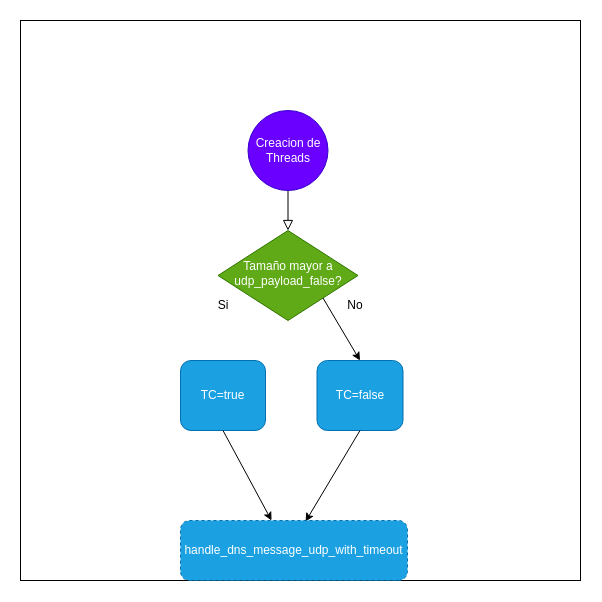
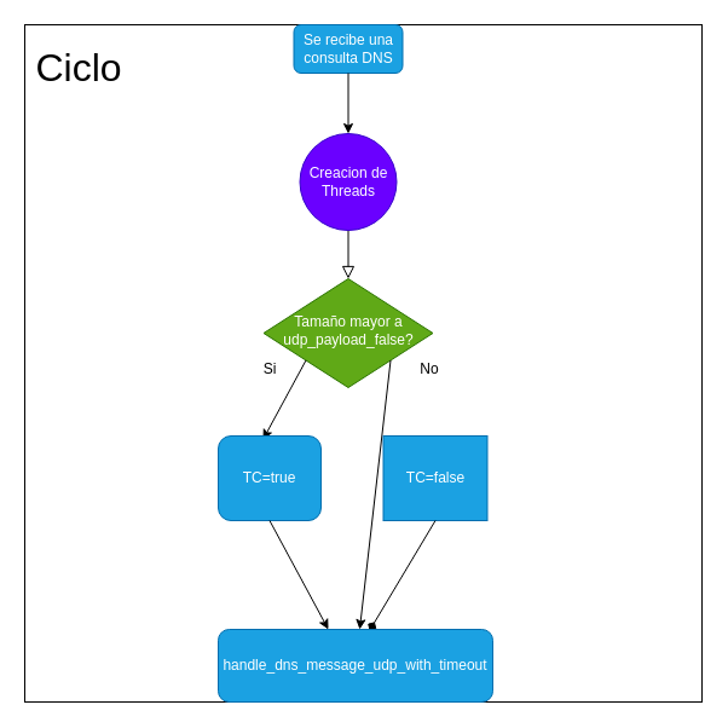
  <mxCell id="0" />
  <mxCell id="1" parent="0" />
  <mxCell id="2" value="" style="whiteSpace=wrap;html=1;aspect=fixed;fillColor=none;" vertex="1" parent="1"><mxGeometry x="20" y="20" width="560" height="560" as="geometry" /></mxCell>
  <mxCell id="3" value="" style="rounded=0;html=1;jettySize=auto;orthogonalLoop=1;fontSize=11;endArrow=block;endFill=0;endSize=8;strokeWidth=1;shadow=0;labelBackgroundColor=none;edgeStyle=orthogonalEdgeStyle;" parent="1" source="16" target="5" edge="1"><mxGeometry relative="1" as="geometry" /></mxCell>
+ <mxCell id="4" value="Se recibe una consulta DNS" style="rounded=1;whiteSpace=wrap;html=1;fontSize=12;glass=0;strokeWidth=1;shadow=0;fillColor=#1ba1e2;fontColor=#ffffff;strokeColor=#006EAF;" parent="1" vertex="1"><mxGeometry x="242.5" y="20" width="90" height="40" as="geometry" /></mxCell>
  <mxCell id="5" value="&lt;font&gt;Tamaño mayor a udp_payload_false?&lt;/font&gt;" style="rhombus;whiteSpace=wrap;html=1;shadow=0;fontFamily=Helvetica;fontSize=12;align=center;strokeWidth=1;spacing=6;spacingTop=-4;fillColor=#60a917;fontColor=#ffffff;strokeColor=#2D7600;" parent="1" vertex="1"><mxGeometry x="217.5" y="230" width="140" height="90" as="geometry" /></mxCell>
+ <mxCell id="6" value="" style="endArrow=classic;html=1;rounded=0;exitX=0;exitY=1;exitDx=0;exitDy=0;entryX=0.435;entryY=0.043;entryDx=0;entryDy=0;entryPerimeter=0;" edge="1" parent="1" source="5" target="10"><mxGeometry width="50" height="50" relative="1" as="geometry"><mxPoint x="352.5" y="390" as="sourcePoint" /><mxPoint x="222.5" y="340" as="targetPoint" /></mxGeometry></mxCell>
  <mxCell id="7" value="Si" style="text;html=1;whiteSpace=wrap;strokeColor=none;fillColor=none;align=center;verticalAlign=middle;rounded=0;" vertex="1" parent="1"><mxGeometry x="192.5" y="290" width="60" height="30" as="geometry" /></mxCell>
  <mxCell id="8" value="No" style="text;html=1;whiteSpace=wrap;strokeColor=none;fillColor=none;align=center;verticalAlign=middle;rounded=0;" vertex="1" parent="1"><mxGeometry x="324.5" y="290" width="60" height="30" as="geometry" /></mxCell>
- <mxCell id="9" value="" style="endArrow=classic;html=1;rounded=0;exitX=1;exitY=1;exitDx=0;exitDy=0;entryX=0.5;entryY=0;entryDx=0;entryDy=0;" edge="1" parent="1" source="5" target="11"><mxGeometry width="50" height="50" relative="1" as="geometry"><mxPoint x="342.5" y="410" as="sourcePoint" /><mxPoint x="352.5" y="340" as="targetPoint" /></mxGeometry></mxCell>
+ <mxCell id="9" value="" style="endArrow=classic;html=1;rounded=0;exitX=1;exitY=1;exitDx=0;exitDy=0;" edge="1" parent="1" source="5" target="14"><mxGeometry width="50" height="50" relative="1" as="geometry"><mxPoint x="342.5" y="410" as="sourcePoint" /><mxPoint x="352.5" y="340" as="targetPoint" /></mxGeometry></mxCell>
  <mxCell id="10" value="TC=true" style="rounded=1;whiteSpace=wrap;html=1;fontSize=12;glass=0;strokeWidth=1;shadow=0;fillColor=#1ba1e2;fontColor=#ffffff;strokeColor=#006EAF;" vertex="1" parent="1"><mxGeometry x="180" y="360" width="85" height="70" as="geometry" /></mxCell>
- <mxCell id="11" value="TC=false" style="rounded=1;whiteSpace=wrap;html=1;fontSize=12;glass=0;strokeWidth=1;shadow=0;fillColor=#1ba1e2;fontColor=#ffffff;strokeColor=#006EAF;" vertex="1" parent="1"><mxGeometry x="316.5" y="360" width="86" height="70" as="geometry" /></mxCell>
+ <mxCell id="11" value="TC=false" style="whiteSpace=wrap;html=1;fontSize=12;glass=0;strokeWidth=1;shadow=0;fillColor=#1ba1e2;fontColor=#ffffff;strokeColor=#006EAF;rounded=0;" vertex="1" parent="1"><mxGeometry x="316.5" y="360" width="86" height="70" as="geometry" /></mxCell>
  <mxCell id="12" value="" style="endArrow=classic;html=1;rounded=0;exitX=0.5;exitY=1;exitDx=0;exitDy=0;entryX=0.401;entryY=0;entryDx=0;entryDy=0;entryPerimeter=0;" edge="1" parent="1" source="10" target="14"><mxGeometry width="50" height="50" relative="1" as="geometry"><mxPoint x="352.5" y="390" as="sourcePoint" /><mxPoint x="272.5" y="460" as="targetPoint" /></mxGeometry></mxCell>
- <mxCell id="13" value="" style="endArrow=classic;html=1;rounded=0;exitX=0.5;exitY=1;exitDx=0;exitDy=0;entryX=0.551;entryY=0.017;entryDx=0;entryDy=0;entryPerimeter=0;" edge="1" parent="1" source="11" target="14"><mxGeometry width="50" height="50" relative="1" as="geometry"><mxPoint x="352.5" y="390" as="sourcePoint" /><mxPoint x="302.5" y="460" as="targetPoint" /></mxGeometry></mxCell>
- <mxCell id="14" value="handle_dns_message_udp_with_timeout" style="rounded=1;whiteSpace=wrap;html=1;fontSize=12;glass=0;strokeWidth=1;shadow=0;fillColor=#1ba1e2;fontColor=#ffffff;strokeColor=#006EAF;dashed=1;" vertex="1" parent="1"><mxGeometry x="180" y="520" width="227" height="60" as="geometry" /></mxCell>
+ <mxCell id="13" value="" style="endArrow=diamond;html=1;rounded=0;exitX=0.5;exitY=1;exitDx=0;exitDy=0;entryX=0.551;entryY=0.017;entryDx=0;entryDy=0;entryPerimeter=0;" edge="1" parent="1" source="11" target="14"><mxGeometry width="50" height="50" relative="1" as="geometry"><mxPoint x="352.5" y="390" as="sourcePoint" /><mxPoint x="302.5" y="460" as="targetPoint" /></mxGeometry></mxCell>
+ <mxCell id="14" value="handle_dns_message_udp_with_timeout" style="rounded=1;whiteSpace=wrap;html=1;fontSize=12;glass=0;strokeWidth=1;shadow=0;fillColor=#1ba1e2;fontColor=#ffffff;strokeColor=#006EAF;" vertex="1" parent="1"><mxGeometry x="180" y="520" width="227" height="60" as="geometry" /></mxCell>
+ <mxCell id="15" value="&lt;span style=&quot;font-size: 32px;&quot;&gt;Ciclo&lt;/span&gt;" style="text;html=1;whiteSpace=wrap;strokeColor=none;fillColor=none;align=center;verticalAlign=middle;rounded=0;" vertex="1" parent="1"><mxGeometry x="30" y="20" width="70" height="71" as="geometry" /></mxCell>
  <mxCell id="16" value="Creacion de Threads" style="ellipse;whiteSpace=wrap;html=1;aspect=fixed;fillColor=#6a00ff;fontColor=#ffffff;strokeColor=#3700CC;" vertex="1" parent="1"><mxGeometry x="247.5" y="110" width="80" height="80" as="geometry" /></mxCell>
+ <mxCell id="17" value="" style="endArrow=classic;html=1;rounded=0;exitX=0.5;exitY=1;exitDx=0;exitDy=0;" edge="1" parent="1" source="4" target="16"><mxGeometry width="50" height="50" relative="1" as="geometry"><mxPoint x="370" y="100" as="sourcePoint" /><mxPoint x="370" y="140" as="targetPoint" /></mxGeometry></mxCell>
